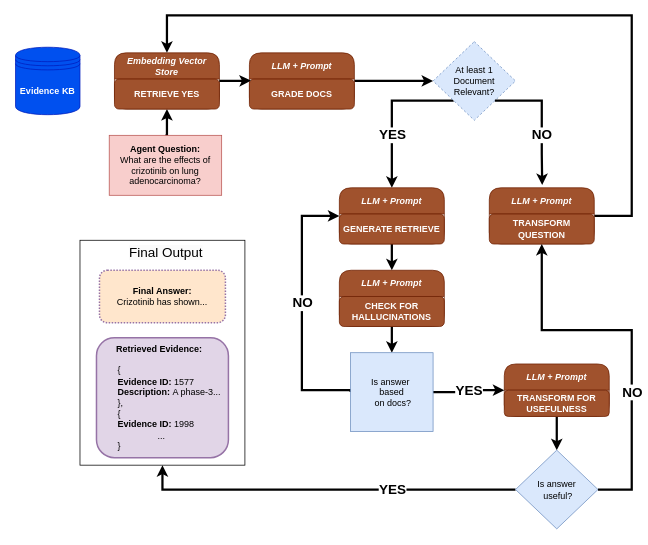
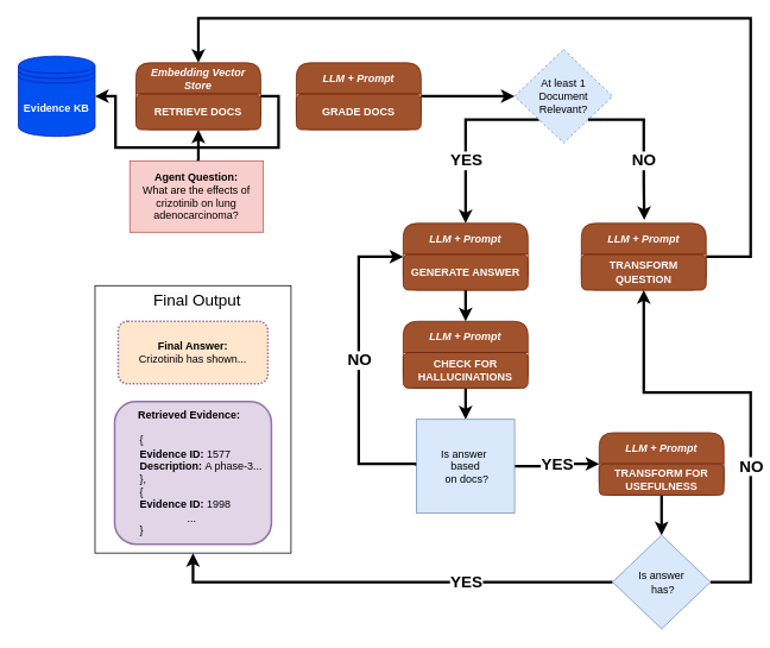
  <mxCell id="0" />
  <mxCell id="1" parent="0" />
  <mxCell id="2" style="edgeStyle=orthogonalEdgeStyle;rounded=0;orthogonalLoop=1;jettySize=auto;html=1;exitX=0.5;exitY=0;exitDx=0;exitDy=0;entryX=0.5;entryY=1;entryDx=0;entryDy=0;strokeWidth=3;" parent="1" source="3" target="4" edge="1"><mxGeometry relative="1" as="geometry" /></mxCell>
  <mxCell id="3" value="&lt;b&gt;Agent Question:&lt;/b&gt;&lt;div&gt;What are the effects of crizotinib on lung adenocarcinoma?&lt;br&gt;&lt;/div&gt;" style="rounded=0;whiteSpace=wrap;html=1;fillColor=#f8cecc;strokeColor=#b85450;" parent="1" vertex="1"><mxGeometry x="145" y="180" width="150" height="80" as="geometry" /></mxCell>
  <mxCell id="4" value="&lt;b&gt;&lt;i&gt;Embedding Vector Store&lt;/i&gt;&lt;/b&gt;" style="swimlane;fontStyle=0;childLayout=stackLayout;horizontal=1;startSize=35;horizontalStack=0;resizeParent=1;resizeParentMax=0;resizeLast=0;collapsible=1;marginBottom=0;whiteSpace=wrap;html=1;fillColor=#a0522d;fontColor=#ffffff;strokeColor=#6D1F00;rounded=1;" parent="1" vertex="1"><mxGeometry x="152" y="70" width="140" height="75" as="geometry" /></mxCell>
- <mxCell id="5" value="&lt;b&gt;RETRIEVE YES&lt;/b&gt;" style="text;strokeColor=#6D1F00;fillColor=#a0522d;align=center;verticalAlign=middle;spacingLeft=4;spacingRight=4;overflow=hidden;points=[[0,0.5],[1,0.5]];portConstraint=eastwest;rotatable=0;whiteSpace=wrap;html=1;fontColor=#ffffff;rounded=1;" parent="4" vertex="1"><mxGeometry y="35" width="140" height="40" as="geometry" /></mxCell>
+ <mxCell id="5" value="&lt;b&gt;RETRIEVE DOCS&lt;/b&gt;" style="text;strokeColor=#6D1F00;fillColor=#a0522d;align=center;verticalAlign=middle;spacingLeft=4;spacingRight=4;overflow=hidden;points=[[0,0.5],[1,0.5]];portConstraint=eastwest;rotatable=0;whiteSpace=wrap;html=1;fontColor=#ffffff;rounded=1;" parent="4" vertex="1"><mxGeometry y="35" width="140" height="40" as="geometry" /></mxCell>
  <mxCell id="6" style="edgeStyle=orthogonalEdgeStyle;rounded=0;orthogonalLoop=1;jettySize=auto;html=1;exitX=1;exitY=0.5;exitDx=0;exitDy=0;entryX=0;entryY=0.5;entryDx=0;entryDy=0;strokeWidth=3;" parent="1" source="7" target="12" edge="1"><mxGeometry relative="1" as="geometry" /></mxCell>
  <mxCell id="7" value="&lt;b&gt;&lt;i&gt;LLM + Prompt&lt;/i&gt;&lt;/b&gt;" style="swimlane;fontStyle=0;childLayout=stackLayout;horizontal=1;startSize=35;horizontalStack=0;resizeParent=1;resizeParentMax=0;resizeLast=0;collapsible=1;marginBottom=0;whiteSpace=wrap;html=1;fillColor=#a0522d;fontColor=#ffffff;strokeColor=#6D1F00;rounded=1;" parent="1" vertex="1"><mxGeometry x="332" y="70" width="140" height="75" as="geometry" /></mxCell>
  <mxCell id="8" value="&lt;b&gt;GRADE DOCS&lt;/b&gt;" style="text;strokeColor=#6D1F00;fillColor=#a0522d;align=center;verticalAlign=middle;spacingLeft=4;spacingRight=4;overflow=hidden;points=[[0,0.5],[1,0.5]];portConstraint=eastwest;rotatable=0;whiteSpace=wrap;html=1;fontColor=#ffffff;rounded=1;" parent="7" vertex="1"><mxGeometry y="35" width="140" height="40" as="geometry" /></mxCell>
- <mxCell id="9" style="edgeStyle=orthogonalEdgeStyle;rounded=0;orthogonalLoop=1;jettySize=auto;html=1;exitX=1;exitY=0.5;exitDx=0;exitDy=0;entryX=0.014;entryY=0.05;entryDx=0;entryDy=0;entryPerimeter=0;strokeWidth=3;" parent="1" source="4" target="8" edge="1"><mxGeometry relative="1" as="geometry" /></mxCell>
+ <mxCell id="9" style="edgeStyle=orthogonalEdgeStyle;rounded=0;orthogonalLoop=1;jettySize=auto;html=1;exitX=1;exitY=0.5;exitDx=0;exitDy=0;strokeWidth=3;" parent="1" source="4" target="40" edge="1"><mxGeometry relative="1" as="geometry" /></mxCell>
  <mxCell id="10" style="edgeStyle=orthogonalEdgeStyle;rounded=0;orthogonalLoop=1;jettySize=auto;html=1;exitX=0;exitY=1;exitDx=0;exitDy=0;entryX=0.5;entryY=0;entryDx=0;entryDy=0;strokeWidth=3;" parent="1" source="12" edge="1"><mxGeometry relative="1" as="geometry"><mxPoint x="522" y="250" as="targetPoint" /><Array as="points"><mxPoint x="522" y="134" /></Array></mxGeometry></mxCell>
  <mxCell id="11" value="&lt;b&gt;&lt;font style=&quot;font-size: 18px;&quot;&gt;YES&lt;/font&gt;&lt;/b&gt;" style="edgeLabel;html=1;align=center;verticalAlign=middle;resizable=0;points=[];" parent="10" vertex="1" connectable="0"><mxGeometry x="0.291" relative="1" as="geometry"><mxPoint as="offset" /></mxGeometry></mxCell>
  <mxCell id="12" value="At least 1 Document Relevant?" style="rhombus;whiteSpace=wrap;html=1;fillColor=#dae8fc;strokeColor=#6c8ebf;dashed=1;" parent="1" vertex="1"><mxGeometry x="577" y="55" width="110" height="105" as="geometry" /></mxCell>
  <mxCell id="13" style="edgeStyle=orthogonalEdgeStyle;rounded=0;orthogonalLoop=1;jettySize=auto;html=1;exitX=1;exitY=0.5;exitDx=0;exitDy=0;entryX=0.5;entryY=0;entryDx=0;entryDy=0;strokeWidth=3;" parent="1" source="14" target="4" edge="1"><mxGeometry relative="1" as="geometry"><Array as="points"><mxPoint x="842" y="287" /><mxPoint x="842" y="20" /><mxPoint x="222" y="20" /></Array></mxGeometry></mxCell>
  <mxCell id="14" value="&lt;b&gt;&lt;i&gt;LLM + Prompt&lt;/i&gt;&lt;/b&gt;" style="swimlane;fontStyle=0;childLayout=stackLayout;horizontal=1;startSize=35;horizontalStack=0;resizeParent=1;resizeParentMax=0;resizeLast=0;collapsible=1;marginBottom=0;whiteSpace=wrap;html=1;fillColor=#a0522d;fontColor=#ffffff;strokeColor=#6D1F00;rounded=1;" parent="1" vertex="1"><mxGeometry x="652" y="250" width="140" height="75" as="geometry" /></mxCell>
  <mxCell id="15" value="&lt;b&gt;TRANSFORM QUESTION&lt;/b&gt;" style="text;strokeColor=#6D1F00;fillColor=#a0522d;align=center;verticalAlign=middle;spacingLeft=4;spacingRight=4;overflow=hidden;points=[[0,0.5],[1,0.5]];portConstraint=eastwest;rotatable=0;whiteSpace=wrap;html=1;fontColor=#ffffff;rounded=1;" parent="14" vertex="1"><mxGeometry y="35" width="140" height="40" as="geometry" /></mxCell>
  <mxCell id="16" style="edgeStyle=orthogonalEdgeStyle;rounded=0;orthogonalLoop=1;jettySize=auto;html=1;exitX=0.5;exitY=1;exitDx=0;exitDy=0;entryX=0.5;entryY=0;entryDx=0;entryDy=0;strokeWidth=3;" parent="1" source="17" target="22" edge="1"><mxGeometry relative="1" as="geometry"><Array as="points"><mxPoint x="522" y="350" /><mxPoint x="522" y="350" /></Array></mxGeometry></mxCell>
  <mxCell id="17" value="&lt;b&gt;&lt;i&gt;LLM + Prompt&lt;/i&gt;&lt;/b&gt;" style="swimlane;fontStyle=0;childLayout=stackLayout;horizontal=1;startSize=35;horizontalStack=0;resizeParent=1;resizeParentMax=0;resizeLast=0;collapsible=1;marginBottom=0;whiteSpace=wrap;html=1;fillColor=#a0522d;fontColor=#ffffff;strokeColor=#6D1F00;rounded=1;" parent="1" vertex="1"><mxGeometry x="452" y="250" width="140" height="75" as="geometry" /></mxCell>
- <mxCell id="18" value="&lt;b&gt;GENERATE RETRIEVE&lt;/b&gt;" style="text;strokeColor=#6D1F00;fillColor=#a0522d;align=center;verticalAlign=middle;spacingLeft=4;spacingRight=4;overflow=hidden;points=[[0,0.5],[1,0.5]];portConstraint=eastwest;rotatable=0;whiteSpace=wrap;html=1;fontColor=#ffffff;rounded=1;" parent="17" vertex="1"><mxGeometry y="35" width="140" height="40" as="geometry" /></mxCell>
+ <mxCell id="18" value="&lt;b&gt;GENERATE ANSWER&lt;/b&gt;" style="text;strokeColor=#6D1F00;fillColor=#a0522d;align=center;verticalAlign=middle;spacingLeft=4;spacingRight=4;overflow=hidden;points=[[0,0.5],[1,0.5]];portConstraint=eastwest;rotatable=0;whiteSpace=wrap;html=1;fontColor=#ffffff;rounded=1;" parent="17" vertex="1"><mxGeometry y="35" width="140" height="40" as="geometry" /></mxCell>
  <mxCell id="19" style="edgeStyle=orthogonalEdgeStyle;rounded=0;orthogonalLoop=1;jettySize=auto;html=1;exitX=1;exitY=1;exitDx=0;exitDy=0;entryX=0.504;entryY=-0.05;entryDx=0;entryDy=0;entryPerimeter=0;strokeWidth=3;" parent="1" source="12" target="14" edge="1"><mxGeometry relative="1" as="geometry"><Array as="points"><mxPoint x="722" y="134" /><mxPoint x="722" y="205" /><mxPoint x="723" y="205" /></Array></mxGeometry></mxCell>
  <mxCell id="20" value="&lt;font style=&quot;font-size: 18px;&quot;&gt;&lt;b&gt;NO&lt;/b&gt;&lt;/font&gt;" style="edgeLabel;html=1;align=center;verticalAlign=middle;resizable=0;points=[];" parent="19" vertex="1" connectable="0"><mxGeometry x="0.233" y="-1" relative="1" as="geometry"><mxPoint as="offset" /></mxGeometry></mxCell>
  <mxCell id="21" style="edgeStyle=orthogonalEdgeStyle;rounded=0;orthogonalLoop=1;jettySize=auto;html=1;exitX=0.5;exitY=1;exitDx=0;exitDy=0;entryX=0.5;entryY=0;entryDx=0;entryDy=0;strokeWidth=3;" parent="1" source="22" target="30" edge="1"><mxGeometry relative="1" as="geometry" /></mxCell>
  <mxCell id="22" value="&lt;b&gt;&lt;i&gt;LLM + Prompt&lt;/i&gt;&lt;/b&gt;" style="swimlane;fontStyle=0;childLayout=stackLayout;horizontal=1;startSize=35;horizontalStack=0;resizeParent=1;resizeParentMax=0;resizeLast=0;collapsible=1;marginBottom=0;whiteSpace=wrap;html=1;fillColor=#a0522d;fontColor=#ffffff;strokeColor=#6D1F00;rounded=1;" parent="1" vertex="1"><mxGeometry x="452" y="360" width="140" height="75" as="geometry" /></mxCell>
  <mxCell id="23" value="&lt;b&gt;CHECK FOR HALLUCINATIONS&lt;/b&gt;" style="text;strokeColor=#6D1F00;fillColor=#a0522d;align=center;verticalAlign=middle;spacingLeft=4;spacingRight=4;overflow=hidden;points=[[0,0.5],[1,0.5]];portConstraint=eastwest;rotatable=0;whiteSpace=wrap;html=1;fontColor=#ffffff;rounded=1;" parent="22" vertex="1"><mxGeometry y="35" width="140" height="40" as="geometry" /></mxCell>
  <mxCell id="24" style="edgeStyle=orthogonalEdgeStyle;rounded=0;orthogonalLoop=1;jettySize=auto;html=1;exitX=0;exitY=0.5;exitDx=0;exitDy=0;entryX=0;entryY=0.5;entryDx=0;entryDy=0;strokeWidth=3;" parent="1" source="30" target="17" edge="1"><mxGeometry relative="1" as="geometry"><mxPoint x="457" y="520" as="sourcePoint" /><Array as="points"><mxPoint x="467" y="520" /><mxPoint x="402" y="520" /><mxPoint x="402" y="288" /></Array></mxGeometry></mxCell>
  <mxCell id="25" value="&lt;b&gt;&lt;font style=&quot;font-size: 18px;&quot;&gt;NO&lt;/font&gt;&lt;/b&gt;" style="edgeLabel;html=1;align=center;verticalAlign=middle;resizable=0;points=[];" parent="24" vertex="1" connectable="0"><mxGeometry x="0.05" relative="1" as="geometry"><mxPoint as="offset" /></mxGeometry></mxCell>
  <mxCell id="26" style="edgeStyle=orthogonalEdgeStyle;rounded=0;orthogonalLoop=1;jettySize=auto;html=1;exitX=0.5;exitY=1;exitDx=0;exitDy=0;entryX=0.5;entryY=0;entryDx=0;entryDy=0;strokeWidth=3;" parent="1" source="27" target="35" edge="1"><mxGeometry relative="1" as="geometry" /></mxCell>
  <mxCell id="27" value="&lt;b&gt;&lt;i&gt;LLM + Prompt&lt;/i&gt;&lt;/b&gt;" style="swimlane;fontStyle=0;childLayout=stackLayout;horizontal=1;startSize=35;horizontalStack=0;resizeParent=1;resizeParentMax=0;resizeLast=0;collapsible=1;marginBottom=0;whiteSpace=wrap;html=1;fillColor=#a0522d;fontColor=#ffffff;strokeColor=#6D1F00;rounded=1;" parent="1" vertex="1"><mxGeometry x="672" y="485" width="140" height="70" as="geometry" /></mxCell>
  <mxCell id="28" value="&lt;b&gt;TRANSFORM FOR USEFULNESS&lt;/b&gt;" style="text;strokeColor=#6D1F00;fillColor=#a0522d;align=center;verticalAlign=middle;spacingLeft=4;spacingRight=4;overflow=hidden;points=[[0,0.5],[1,0.5]];portConstraint=eastwest;rotatable=0;whiteSpace=wrap;html=1;fontColor=#ffffff;rounded=1;" parent="27" vertex="1"><mxGeometry y="35" width="140" height="35" as="geometry" /></mxCell>
  <mxCell id="29" value="&lt;font style=&quot;font-size: 18px;&quot;&gt;&lt;b&gt;YES&lt;/b&gt;&lt;/font&gt;" style="edgeStyle=orthogonalEdgeStyle;rounded=0;orthogonalLoop=1;jettySize=auto;html=1;exitX=1;exitY=0.5;exitDx=0;exitDy=0;entryX=0;entryY=0.5;entryDx=0;entryDy=0;strokeWidth=3;" parent="1" source="30" target="27" edge="1"><mxGeometry relative="1" as="geometry" /></mxCell>
  <mxCell id="30" value="Is answer&amp;nbsp;&lt;div&gt;based&lt;div&gt;&amp;nbsp;on docs?&lt;/div&gt;&lt;/div&gt;" style="whiteSpace=wrap;html=1;fillColor=#dae8fc;strokeColor=#6c8ebf;rounded=0;" parent="1" vertex="1"><mxGeometry x="467" y="470" width="110" height="105" as="geometry" /></mxCell>
  <mxCell id="31" style="edgeStyle=orthogonalEdgeStyle;rounded=0;orthogonalLoop=1;jettySize=auto;html=1;exitX=1;exitY=0.5;exitDx=0;exitDy=0;entryX=0.5;entryY=1;entryDx=0;entryDy=0;strokeWidth=3;" parent="1" source="35" target="14" edge="1"><mxGeometry relative="1" as="geometry"><Array as="points"><mxPoint x="842" y="653" /><mxPoint x="842" y="440" /><mxPoint x="722" y="440" /></Array></mxGeometry></mxCell>
  <mxCell id="32" value="&lt;font style=&quot;font-size: 18px;&quot;&gt;&lt;b&gt;NO&lt;/b&gt;&lt;/font&gt;" style="edgeLabel;html=1;align=center;verticalAlign=middle;resizable=0;points=[];" parent="31" vertex="1" connectable="0"><mxGeometry x="0.721" relative="1" as="geometry"><mxPoint x="120" y="129" as="offset" /></mxGeometry></mxCell>
  <mxCell id="33" style="edgeStyle=orthogonalEdgeStyle;rounded=0;orthogonalLoop=1;jettySize=auto;html=1;exitX=0;exitY=0.5;exitDx=0;exitDy=0;entryX=0.5;entryY=1;entryDx=0;entryDy=0;strokeWidth=3;" parent="1" source="35" target="38" edge="1"><mxGeometry relative="1" as="geometry" /></mxCell>
  <mxCell id="34" value="&lt;b&gt;&lt;font style=&quot;font-size: 18px;&quot;&gt;YES&lt;/font&gt;&lt;/b&gt;" style="edgeLabel;html=1;align=center;verticalAlign=middle;resizable=0;points=[];" parent="33" vertex="1" connectable="0"><mxGeometry x="-0.313" y="1" relative="1" as="geometry"><mxPoint x="8" y="-1" as="offset" /></mxGeometry></mxCell>
- <mxCell id="35" value="Is answer&lt;div&gt;&amp;nbsp;useful?&lt;/div&gt;" style="rhombus;whiteSpace=wrap;html=1;fillColor=#dae8fc;strokeColor=#6c8ebf;" parent="1" vertex="1"><mxGeometry x="687" y="600" width="110" height="105" as="geometry" /></mxCell>
+ <mxCell id="35" value="Is answer&lt;div&gt;&amp;nbsp;has?&lt;/div&gt;" style="rhombus;whiteSpace=wrap;html=1;fillColor=#dae8fc;strokeColor=#6c8ebf;" parent="1" vertex="1"><mxGeometry x="687" y="600" width="110" height="105" as="geometry" /></mxCell>
  <mxCell id="36" value="&lt;b&gt;Final Answer:&lt;/b&gt;&lt;div&gt;Crizotinib has shown...&lt;br&gt;&lt;/div&gt;" style="rounded=1;whiteSpace=wrap;html=1;dashed=1;dashPattern=1 1;strokeWidth=2;fillColor=#ffe6cc;strokeColor=#9673a6;" parent="1" vertex="1"><mxGeometry x="132" y="360" width="168" height="70" as="geometry" /></mxCell>
  <mxCell id="37" value="&lt;div style=&quot;text-align: center;&quot;&gt;&lt;b style=&quot;background-color: initial;&quot;&gt;Retrieved Evidence:&lt;/b&gt;&lt;/div&gt;&lt;div&gt;&lt;span style=&quot;background-color: initial;&quot;&gt;&lt;br&gt;&lt;/span&gt;&lt;/div&gt;&lt;div&gt;&lt;span style=&quot;background-color: initial;&quot;&gt;&lt;span style=&quot;white-space: pre;&quot;&gt;&#09;&lt;/span&gt;{&lt;/span&gt;&lt;/div&gt;&lt;div&gt;&lt;span style=&quot;white-space: pre;&quot;&gt;&#09;&lt;/span&gt;&lt;b&gt;Evidence ID: &lt;/b&gt;1577&lt;br&gt;&lt;div&gt;&lt;span style=&quot;white-space: pre;&quot;&gt;&#09;&lt;/span&gt;&lt;b&gt;D&lt;span style=&quot;background-color: initial;&quot;&gt;escription:&amp;nbsp;&lt;/span&gt;&lt;/b&gt;&lt;span style=&quot;background-color: initial;&quot;&gt;A phase-3...&lt;/span&gt;&lt;br&gt;&lt;/div&gt;&lt;/div&gt;&lt;div&gt;&lt;span style=&quot;background-color: initial;&quot;&gt;&lt;span style=&quot;white-space: pre;&quot;&gt;&#09;&lt;/span&gt;},&lt;br&gt;&lt;/span&gt;&lt;/div&gt;&lt;div&gt;&lt;span style=&quot;background-color: initial;&quot;&gt;&lt;span style=&quot;white-space: pre;&quot;&gt;&#09;&lt;/span&gt;{&lt;br&gt;&lt;/span&gt;&lt;/div&gt;&lt;div&gt;&lt;span style=&quot;background-color: initial;&quot;&gt;&lt;span style=&quot;white-space: pre;&quot;&gt;&#09;&lt;/span&gt;&lt;b&gt;Evidence ID: &lt;/b&gt;1998&lt;br&gt;&lt;/span&gt;&lt;/div&gt;&lt;div&gt;&lt;span style=&quot;background-color: initial;&quot;&gt;&lt;span style=&quot;white-space: pre;&quot;&gt;&#09;&lt;/span&gt;&lt;span style=&quot;white-space: pre;&quot;&gt;&#09;&lt;/span&gt;&lt;span style=&quot;white-space: pre;&quot;&gt;&#09;&lt;/span&gt;...&lt;br&gt;&lt;/span&gt;&lt;/div&gt;&lt;div&gt;&lt;span style=&quot;background-color: initial;&quot;&gt;&lt;span style=&quot;white-space: pre;&quot;&gt;&#09;&lt;/span&gt;}&lt;br&gt;&lt;/span&gt;&lt;/div&gt;" style="rounded=1;whiteSpace=wrap;html=1;strokeWidth=2;fillColor=#e1d5e7;strokeColor=#9673a6;align=left;" parent="1" vertex="1"><mxGeometry x="128" y="450" width="176" height="160" as="geometry" /></mxCell>
  <mxCell id="38" value="" style="rounded=0;whiteSpace=wrap;html=1;fillColor=none;" parent="1" vertex="1"><mxGeometry x="106" y="320" width="220" height="300" as="geometry" /></mxCell>
  <mxCell id="39" value="&lt;span style=&quot;color: rgb(0, 0, 0); font-family: Helvetica; font-size: 18px; font-style: normal; font-variant-ligatures: normal; font-variant-caps: normal; font-weight: 400; letter-spacing: normal; orphans: 2; text-align: center; text-indent: 0px; text-transform: none; widows: 2; word-spacing: 0px; -webkit-text-stroke-width: 0px; white-space: nowrap; background-color: rgb(251, 251, 251); text-decoration-thickness: initial; text-decoration-style: initial; text-decoration-color: initial; display: inline !important; float: none;&quot;&gt;Final Output&lt;/span&gt;" style="text;whiteSpace=wrap;html=1;" parent="1" vertex="1"><mxGeometry x="170" y="320" width="100" height="50" as="geometry" /></mxCell>
  <mxCell id="40" value="&lt;b&gt;Evidence KB&lt;/b&gt;" style="shape=datastore;whiteSpace=wrap;html=1;fillColor=#0050ef;strokeColor=#001DBC;fontColor=#ffffff;" parent="1" vertex="1"><mxGeometry x="20" y="62.5" width="86" height="90" as="geometry" /></mxCell>
